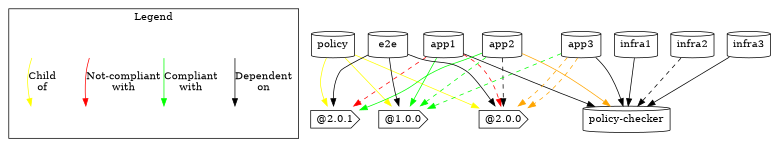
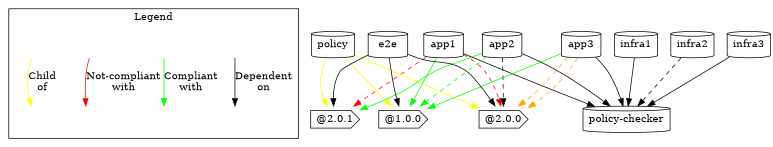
  digraph {
    node [shape=cylinder]
    start1 [shape=plaintext style=invisible]
    end1 [shape=plaintext style=invisible]
    start2 [shape=plaintext style=invisible]
    end2 [shape=plaintext style=invisible]
    start3 [shape=plaintext style=invisible]
    end3 [shape=plaintext style=invisible]
    start4 [shape=plaintext style=invisible]
    end4 [shape=plaintext style=invisible]
    n9 [label="@1.0.0" shape=cds]
    policy
    n11 [label="@2.0.0" shape=cds]
    n12 [label="@2.0.1" shape=cds]
    app1
    n14 [label="policy-checker"]
    app2
    app3
    infra1
    infra2
    infra3
    e2e
    subgraph cluster_1 {
      label=Legend
      rankdir=LR
      start1
      end1
      start2
      end2
      start3
      end3
      start4
      end4
    }
    start1 -> end1 [label="Dependent\non"]
    start2 -> end2 [color=green label="Compliant\nwith"]
    start3 -> end3 [color=red label="Not-compliant\nwith"]
    start4 -> end4 [color=yellow label="Child\nof"]
    policy -> n9 [arrowType=none color=yellow]
    policy -> n11 [arrowType=none color=yellow]
    policy -> n12 [arrowType=none color=yellow]
    app1 -> n9 [color=green]
    app1 -> n11 [color=red style=dashed]
    app1 -> n12 [color=red style=dashed]
    app1 -> n14
    app2 -> n9 [color=green style=dashed]
    app2 -> n11 [color=black style=dashed]
    app2 -> n12 [color=green]
-   app2 -> n14 [color=orange]
-   app3 -> n9 [color=green style=dashed]
+   app2 -> n14
+   app3 -> n9 [color=green]
    app3 -> n11 [color=orange style=dashed]
    app3 -> n11 [color=orange style=dashed]
    app3 -> n14
    infra1 -> n14
    infra2 -> n14 [style=dashed]
    infra3 -> n14
    e2e -> n9
    e2e -> n11
    e2e -> n12
  }
